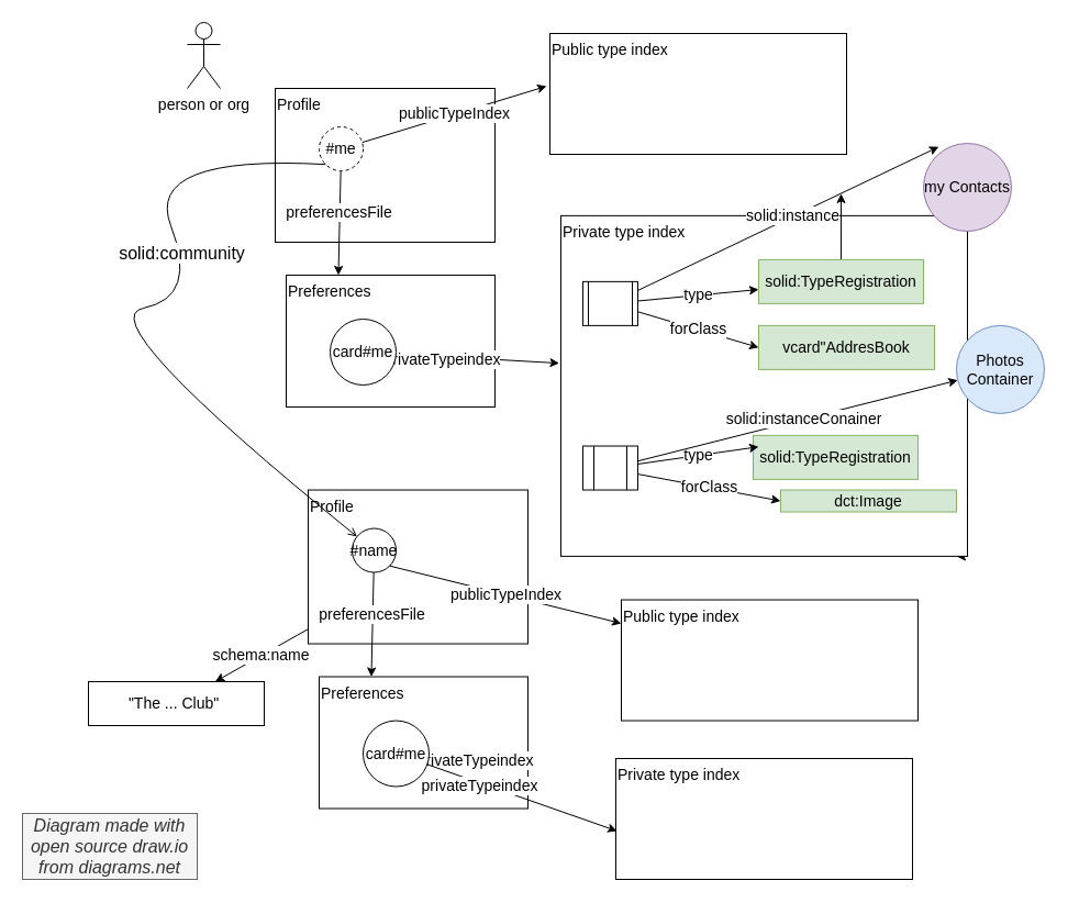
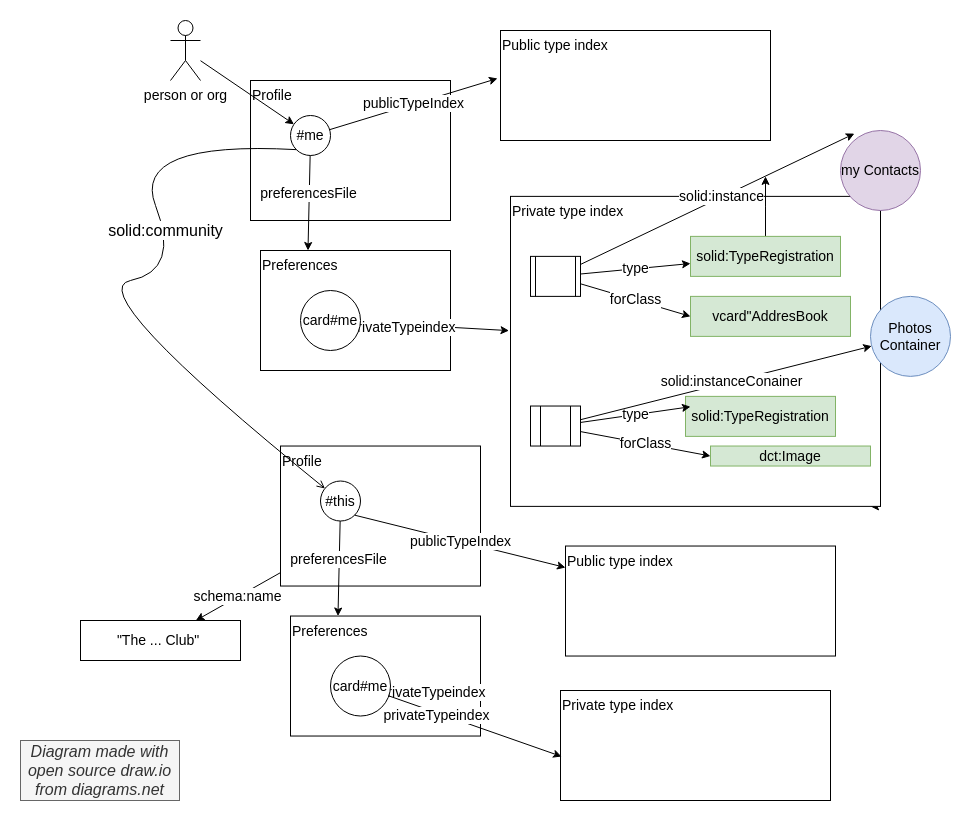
  <mxCell id="0" />
  <mxCell id="1" parent="0" />
  <mxCell id="2" value="Profile" style="rounded=0;whiteSpace=wrap;html=1;align=left;verticalAlign=top;fontSize=14;" parent="1" vertex="1"><mxGeometry x="250" y="80" width="200" height="140" as="geometry" /></mxCell>
  <mxCell id="3" value="Preferences" style="rounded=0;whiteSpace=wrap;html=1;align=left;verticalAlign=top;fontSize=14;" parent="1" vertex="1"><mxGeometry x="260" y="250" width="190" height="120" as="geometry" /></mxCell>
  <mxCell id="4" value="Public type index" style="rounded=0;whiteSpace=wrap;html=1;align=left;verticalAlign=top;fontSize=14;" parent="1" vertex="1"><mxGeometry x="500" y="30" width="270" height="110" as="geometry" /></mxCell>
  <mxCell id="5" style="edgeStyle=orthogonalEdgeStyle;rounded=0;orthogonalLoop=1;jettySize=auto;html=1;exitX=1;exitY=1;exitDx=0;exitDy=0;" parent="1" source="6" edge="1"><mxGeometry relative="1" as="geometry"><mxPoint x="870" y="505.88" as="targetPoint" /></mxGeometry></mxCell>
  <mxCell id="6" value="Private type index" style="rounded=0;whiteSpace=wrap;html=1;align=left;verticalAlign=top;fontSize=14;" parent="1" vertex="1"><mxGeometry x="510" y="195.88" width="370" height="310" as="geometry" /></mxCell>
- <mxCell id="7" value="#me" style="ellipse;whiteSpace=wrap;html=1;aspect=fixed;fontSize=14;dashed=1;" parent="1" vertex="1"><mxGeometry x="290" y="115" width="40" height="40" as="geometry" /></mxCell>
+ <mxCell id="7" value="#me" style="ellipse;whiteSpace=wrap;html=1;aspect=fixed;fontSize=14;" parent="1" vertex="1"><mxGeometry x="290" y="115" width="40" height="40" as="geometry" /></mxCell>
  <mxCell id="8" value="" style="endArrow=classic;html=1;rounded=0;entryX=0.25;entryY=0;entryDx=0;entryDy=0;fontSize=14;" parent="1" source="7" target="3" edge="1"><mxGeometry width="50" height="50" relative="1" as="geometry"><mxPoint x="200" y="490" as="sourcePoint" /><mxPoint x="250" y="440" as="targetPoint" /></mxGeometry></mxCell>
  <mxCell id="9" value="preferencesFile" style="edgeLabel;html=1;align=center;verticalAlign=middle;resizable=0;points=[];fontSize=14;" parent="8" vertex="1" connectable="0"><mxGeometry x="-0.197" y="-1" relative="1" as="geometry"><mxPoint as="offset" /></mxGeometry></mxCell>
  <mxCell id="10" value="" style="endArrow=classic;html=1;rounded=0;entryX=-0.004;entryY=0.433;entryDx=0;entryDy=0;entryPerimeter=0;fontSize=14;" parent="1" source="13" target="6" edge="1"><mxGeometry width="50" height="50" relative="1" as="geometry"><mxPoint x="510" y="420" as="sourcePoint" /><mxPoint x="560" y="370" as="targetPoint" /></mxGeometry></mxCell>
  <mxCell id="11" value="privateTypeindex&lt;br style=&quot;font-size: 14px;&quot;&gt;" style="edgeLabel;html=1;align=center;verticalAlign=middle;resizable=0;points=[];fontSize=14;" parent="10" vertex="1" connectable="0"><mxGeometry x="-0.441" y="-2" relative="1" as="geometry"><mxPoint as="offset" /></mxGeometry></mxCell>
  <mxCell id="12" value="publicTypeIndex" style="endArrow=classic;html=1;rounded=0;entryX=-0.011;entryY=0.436;entryDx=0;entryDy=0;entryPerimeter=0;fontSize=14;" parent="1" source="7" target="4" edge="1"><mxGeometry width="50" height="50" relative="1" as="geometry"><mxPoint x="300" y="470" as="sourcePoint" /><mxPoint x="350" y="420" as="targetPoint" /></mxGeometry></mxCell>
  <mxCell id="13" value="card#me" style="ellipse;whiteSpace=wrap;html=1;aspect=fixed;fontSize=14;" parent="1" vertex="1"><mxGeometry x="300" y="290" width="60" height="60" as="geometry" /></mxCell>
  <mxCell id="14" value="my Contacts" style="ellipse;whiteSpace=wrap;html=1;aspect=fixed;fontSize=14;fillColor=#e1d5e7;strokeColor=#9673a6;" parent="1" vertex="1"><mxGeometry x="840" y="130" width="80" height="80" as="geometry" /></mxCell>
  <mxCell id="15" value="&lt;span style=&quot;font-size: 14px;&quot;&gt;vcard&quot;AddresBook&lt;/span&gt;" style="rounded=0;whiteSpace=wrap;html=1;fontSize=14;fillColor=#d5e8d4;strokeColor=#82b366;" parent="1" vertex="1"><mxGeometry x="690" y="295.88" width="160" height="40" as="geometry" /></mxCell>
  <mxCell id="16" value="" style="shape=process;whiteSpace=wrap;html=1;backgroundOutline=1;fontSize=14;" parent="1" vertex="1"><mxGeometry x="530" y="255.88" width="50" height="40" as="geometry" /></mxCell>
  <mxCell id="17" value="forClass" style="endArrow=classic;html=1;rounded=0;entryX=0;entryY=0.5;entryDx=0;entryDy=0;fontSize=14;" parent="1" source="16" target="15" edge="1"><mxGeometry width="50" height="50" relative="1" as="geometry"><mxPoint x="550" y="445.88" as="sourcePoint" /><mxPoint x="600" y="395.88" as="targetPoint" /></mxGeometry></mxCell>
  <mxCell id="18" style="edgeStyle=orthogonalEdgeStyle;rounded=0;orthogonalLoop=1;jettySize=auto;html=1;" parent="1" source="19" edge="1"><mxGeometry relative="1" as="geometry"><mxPoint x="765" y="175.88" as="targetPoint" /></mxGeometry></mxCell>
  <mxCell id="19" value="solid:TypeRegistration" style="rounded=0;whiteSpace=wrap;html=1;fontSize=14;fillColor=#d5e8d4;strokeColor=#82b366;" parent="1" vertex="1"><mxGeometry x="690" y="235.88" width="150" height="40" as="geometry" /></mxCell>
  <mxCell id="20" value="type" style="endArrow=classic;html=1;rounded=0;fontSize=14;" parent="1" source="16" target="19" edge="1"><mxGeometry width="50" height="50" relative="1" as="geometry"><mxPoint x="500" y="445.88" as="sourcePoint" /><mxPoint x="770" y="435.88" as="targetPoint" /></mxGeometry></mxCell>
  <mxCell id="21" value="" style="endArrow=classic;html=1;rounded=0;fontSize=14;" parent="1" source="16" edge="1"><mxGeometry width="50" height="50" relative="1" as="geometry"><mxPoint x="370" y="565.88" as="sourcePoint" /><mxPoint x="853.906" y="133.119" as="targetPoint" /></mxGeometry></mxCell>
  <mxCell id="22" value="solid:instance" style="edgeLabel;html=1;align=center;verticalAlign=middle;resizable=0;points=[];fontSize=14;" parent="21" vertex="1" connectable="0"><mxGeometry x="0.031" y="1" relative="1" as="geometry"><mxPoint as="offset" /></mxGeometry></mxCell>
  <mxCell id="23" value="person or org" style="shape=umlActor;verticalLabelPosition=bottom;verticalAlign=top;html=1;outlineConnect=0;fontSize=14;" parent="1" vertex="1"><mxGeometry x="170" y="20" width="30" height="60" as="geometry" /></mxCell>
+ <mxCell id="24" value="" style="endArrow=classic;html=1;rounded=0;fontSize=14;" parent="1" source="23" target="7" edge="1"><mxGeometry width="50" height="50" relative="1" as="geometry"><mxPoint x="330" y="60" as="sourcePoint" /><mxPoint x="380" y="10" as="targetPoint" /></mxGeometry></mxCell>
  <mxCell id="25" value="&quot;The ... Club&quot;&amp;nbsp;" style="rounded=0;whiteSpace=wrap;html=1;fontSize=14;" parent="1" vertex="1"><mxGeometry x="80" y="620" width="160" height="40" as="geometry" /></mxCell>
  <mxCell id="26" value="schema:name" style="endArrow=classic;html=1;rounded=0;fontSize=14;" parent="1" source="37" target="25" edge="1"><mxGeometry width="50" height="50" relative="1" as="geometry"><mxPoint x="185" y="390" as="sourcePoint" /><mxPoint x="680" y="649.65" as="targetPoint" /></mxGeometry></mxCell>
  <mxCell id="27" value="dct:Image" style="rounded=0;whiteSpace=wrap;html=1;fontSize=14;fillColor=#d5e8d4;strokeColor=#82b366;" parent="1" vertex="1"><mxGeometry x="710" y="445.53" width="160" height="20" as="geometry" /></mxCell>
  <mxCell id="28" value="" style="shape=process;whiteSpace=wrap;html=1;backgroundOutline=1;fontSize=14;size=0.2;" parent="1" vertex="1"><mxGeometry x="530" y="405.53" width="50" height="40" as="geometry" /></mxCell>
  <mxCell id="29" value="forClass" style="endArrow=classic;html=1;rounded=0;entryX=0;entryY=0.5;entryDx=0;entryDy=0;fontSize=14;" parent="1" target="27" edge="1"><mxGeometry width="50" height="50" relative="1" as="geometry"><mxPoint x="580" y="431.086" as="sourcePoint" /><mxPoint x="600" y="525.53" as="targetPoint" /></mxGeometry></mxCell>
  <mxCell id="30" value="solid:TypeRegistration" style="rounded=0;whiteSpace=wrap;html=1;fontSize=14;fillColor=#d5e8d4;strokeColor=#82b366;" parent="1" vertex="1"><mxGeometry x="685" y="395.88" width="150" height="40" as="geometry" /></mxCell>
  <mxCell id="31" value="type" style="endArrow=classic;html=1;rounded=0;fontSize=14;" parent="1" edge="1"><mxGeometry width="50" height="50" relative="1" as="geometry"><mxPoint x="580" y="421.959" as="sourcePoint" /><mxPoint x="690" y="406.244" as="targetPoint" /></mxGeometry></mxCell>
  <mxCell id="32" value="Photos Container" style="ellipse;whiteSpace=wrap;html=1;aspect=fixed;fontSize=14;fillColor=#dae8fc;strokeColor=#6c8ebf;" parent="1" vertex="1"><mxGeometry x="870" y="295.88" width="80" height="80" as="geometry" /></mxCell>
  <mxCell id="33" value="" style="endArrow=classic;html=1;rounded=0;fontSize=14;" parent="1" source="28" target="32" edge="1"><mxGeometry width="50" height="50" relative="1" as="geometry"><mxPoint x="590" y="273.94" as="sourcePoint" /><mxPoint x="863.906" y="143.119" as="targetPoint" /></mxGeometry></mxCell>
  <mxCell id="34" value="solid:instanceConainer" style="edgeLabel;html=1;align=center;verticalAlign=middle;resizable=0;points=[];fontSize=14;" parent="33" vertex="1" connectable="0"><mxGeometry x="0.031" y="1" relative="1" as="geometry"><mxPoint as="offset" /></mxGeometry></mxCell>
  <mxCell id="35" style="edgeStyle=orthogonalEdgeStyle;rounded=0;orthogonalLoop=1;jettySize=auto;html=1;exitX=0.5;exitY=1;exitDx=0;exitDy=0;dashed=1;fontSize=16;strokeWidth=2;" parent="1" edge="1"><mxGeometry relative="1" as="geometry"><mxPoint x="545" y="599.65" as="sourcePoint" /><mxPoint x="545" y="599.65" as="targetPoint" /></mxGeometry></mxCell>
  <mxCell id="36" value="Diagram made with open source draw.io from diagrams.net" style="rounded=0;whiteSpace=wrap;html=1;fontSize=16;fillColor=#f5f5f5;fontColor=#333333;strokeColor=#666666;fontStyle=2" parent="1" vertex="1"><mxGeometry x="20" y="740" width="159" height="60" as="geometry" /></mxCell>
  <mxCell id="37" value="Profile" style="rounded=0;whiteSpace=wrap;html=1;align=left;verticalAlign=top;fontSize=14;" parent="1" vertex="1"><mxGeometry x="280" y="445.53" width="200" height="140" as="geometry" /></mxCell>
  <mxCell id="38" value="Preferences" style="rounded=0;whiteSpace=wrap;html=1;align=left;verticalAlign=top;fontSize=14;" parent="1" vertex="1"><mxGeometry x="290" y="615.53" width="190" height="120" as="geometry" /></mxCell>
- <mxCell id="39" value="#name" style="ellipse;whiteSpace=wrap;html=1;aspect=fixed;fontSize=14;" parent="1" vertex="1"><mxGeometry x="320" y="480.53" width="40" height="40" as="geometry" /></mxCell>
+ <mxCell id="39" value="#this" style="ellipse;whiteSpace=wrap;html=1;aspect=fixed;fontSize=14;" parent="1" vertex="1"><mxGeometry x="320" y="480.53" width="40" height="40" as="geometry" /></mxCell>
  <mxCell id="40" value="" style="endArrow=classic;html=1;rounded=0;entryX=0.25;entryY=0;entryDx=0;entryDy=0;fontSize=14;" parent="1" source="39" target="38" edge="1"><mxGeometry width="50" height="50" relative="1" as="geometry"><mxPoint x="230" y="855.53" as="sourcePoint" /><mxPoint x="280" y="805.53" as="targetPoint" /></mxGeometry></mxCell>
  <mxCell id="41" value="preferencesFile" style="edgeLabel;html=1;align=center;verticalAlign=middle;resizable=0;points=[];fontSize=14;" parent="40" vertex="1" connectable="0"><mxGeometry x="-0.197" y="-1" relative="1" as="geometry"><mxPoint as="offset" /></mxGeometry></mxCell>
  <mxCell id="42" value="privateTypeindex&lt;br style=&quot;font-size: 14px;&quot;&gt;" style="edgeLabel;html=1;align=center;verticalAlign=middle;resizable=0;points=[];fontSize=14;" parent="1" vertex="1" connectable="0"><mxGeometry x="431.772" y="691.588" as="geometry" /></mxCell>
  <mxCell id="43" value="card#me" style="ellipse;whiteSpace=wrap;html=1;aspect=fixed;fontSize=14;" parent="1" vertex="1"><mxGeometry x="330" y="655.53" width="60" height="60" as="geometry" /></mxCell>
  <mxCell id="44" value="" style="curved=1;endArrow=open;html=1;rounded=0;exitX=0;exitY=1;exitDx=0;exitDy=0;" parent="1" source="7" target="39" edge="1"><mxGeometry width="50" height="50" relative="1" as="geometry"><mxPoint x="30" y="210" as="sourcePoint" /><mxPoint x="80" y="160" as="targetPoint" /><Array as="points"><mxPoint x="130" y="140" /><mxPoint x="180" y="270" /><mxPoint x="80" y="290" /></Array></mxGeometry></mxCell>
  <mxCell id="45" value="solid:community" style="edgeLabel;html=1;align=center;verticalAlign=middle;resizable=0;points=[];fontSize=16;" parent="44" vertex="1" connectable="0"><mxGeometry x="-0.273" y="-1" relative="1" as="geometry"><mxPoint x="1" as="offset" /></mxGeometry></mxCell>
  <mxCell id="46" value="Public type index" style="rounded=0;whiteSpace=wrap;html=1;align=left;verticalAlign=top;fontSize=14;" parent="1" vertex="1"><mxGeometry x="565" y="545.53" width="270" height="110" as="geometry" /></mxCell>
  <mxCell id="47" value="publicTypeIndex" style="endArrow=classic;html=1;rounded=0;fontSize=14;exitX=1;exitY=1;exitDx=0;exitDy=0;" parent="1" source="39" target="46" edge="1"><mxGeometry width="50" height="50" relative="1" as="geometry"><mxPoint x="339.131" y="139.169" as="sourcePoint" /><mxPoint x="507.03" y="87.96" as="targetPoint" /></mxGeometry></mxCell>
  <mxCell id="48" value="Private type index" style="rounded=0;whiteSpace=wrap;html=1;align=left;verticalAlign=top;fontSize=14;" parent="1" vertex="1"><mxGeometry x="560" y="690" width="270" height="110" as="geometry" /></mxCell>
  <mxCell id="49" value="" style="endArrow=classic;html=1;rounded=0;entryX=0.004;entryY=0.6;entryDx=0;entryDy=0;entryPerimeter=0;fontSize=14;" parent="1" source="43" target="48" edge="1"><mxGeometry width="50" height="50" relative="1" as="geometry"><mxPoint x="361.433" y="760.003" as="sourcePoint" /><mxPoint x="510" y="768.43" as="targetPoint" /></mxGeometry></mxCell>
  <mxCell id="50" value="privateTypeindex&lt;br style=&quot;font-size: 14px;&quot;&gt;" style="edgeLabel;html=1;align=center;verticalAlign=middle;resizable=0;points=[];fontSize=14;" parent="49" vertex="1" connectable="0"><mxGeometry x="-0.441" y="-2" relative="1" as="geometry"><mxPoint as="offset" /></mxGeometry></mxCell>
